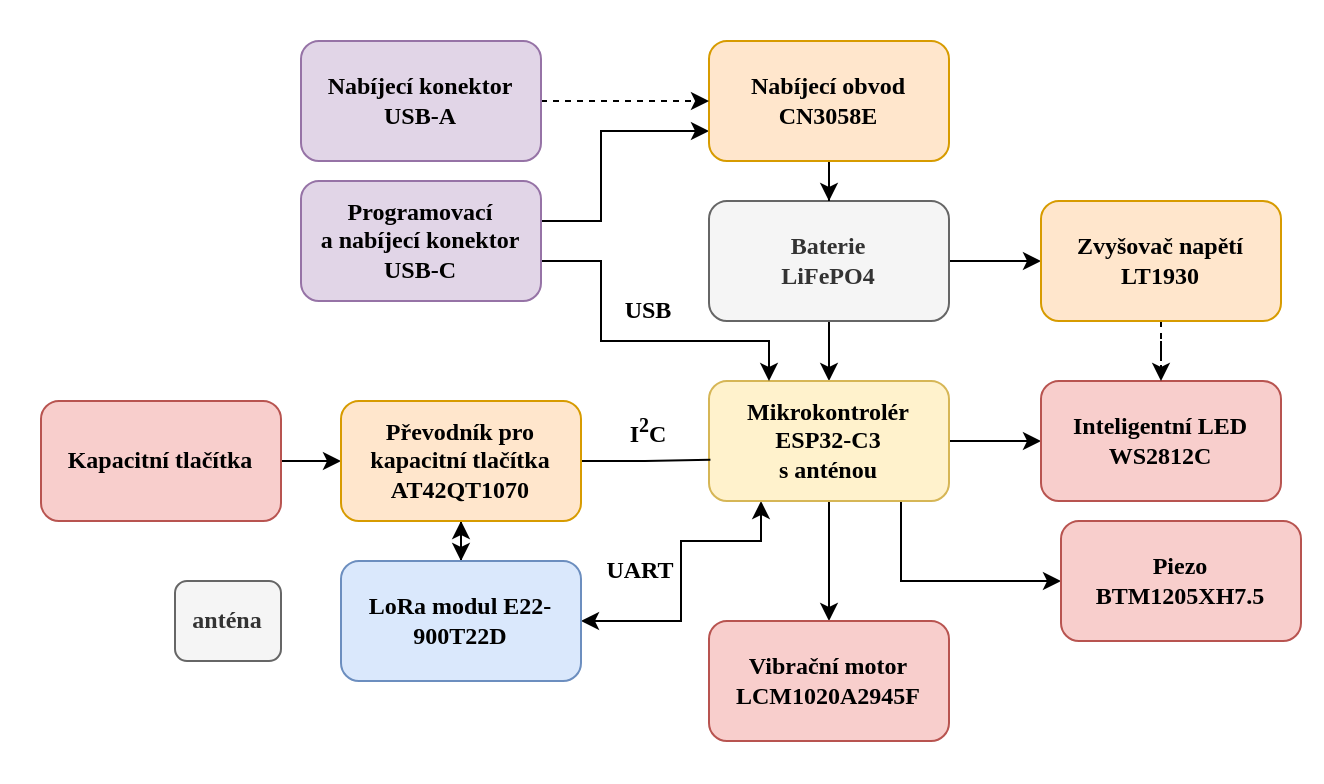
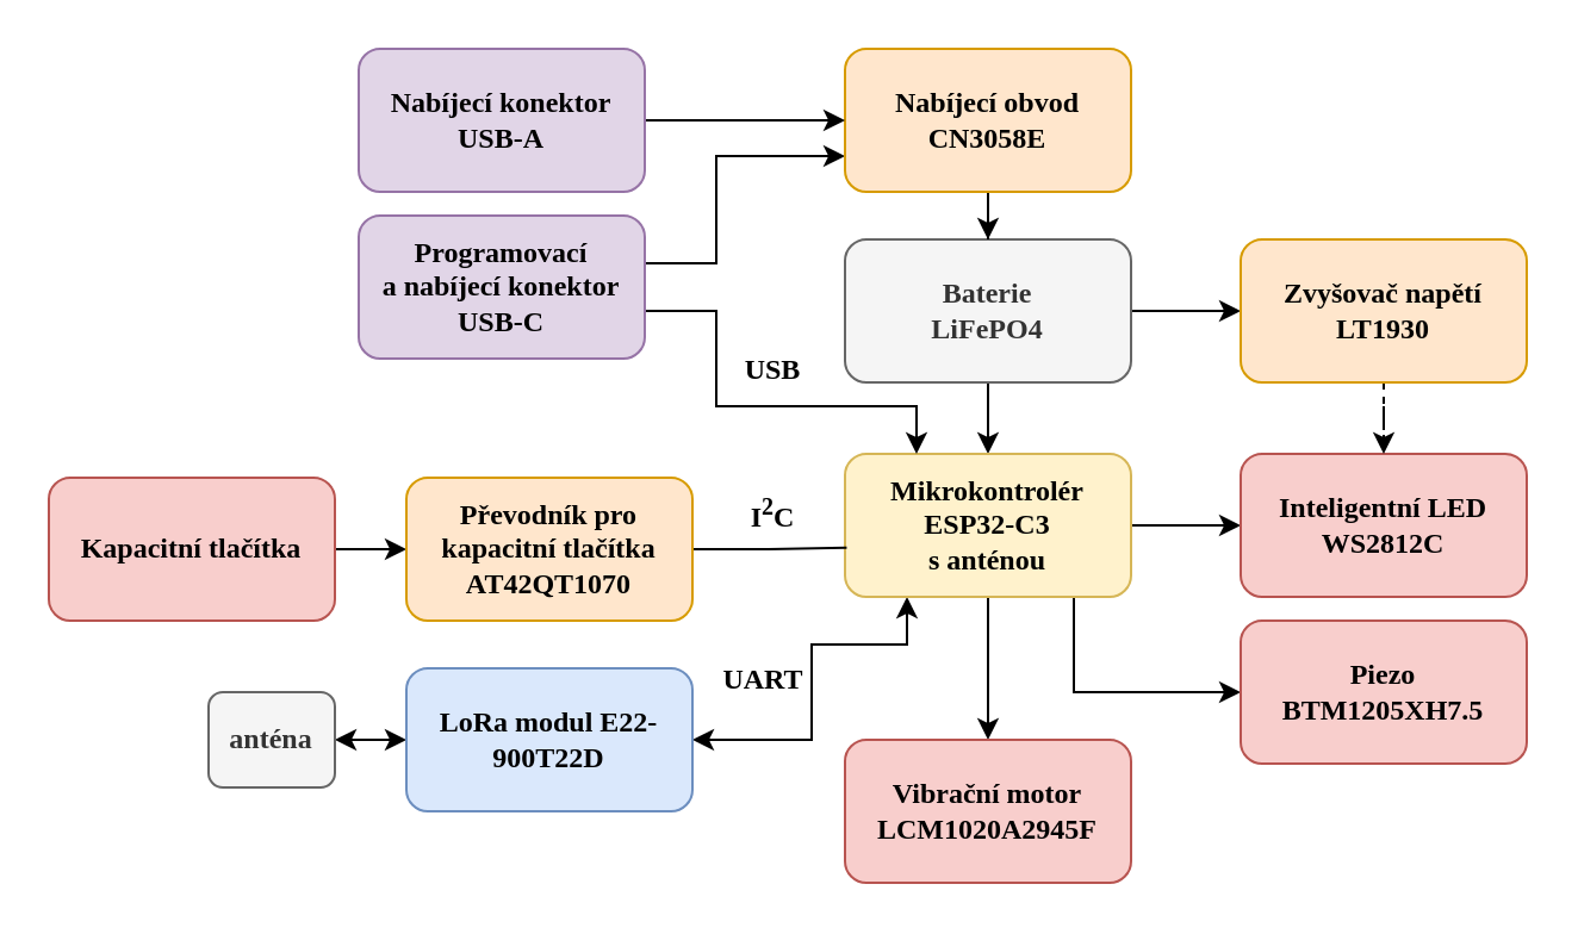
  <mxCell id="0" />
  <mxCell id="1" parent="0" />
  <mxCell id="2" style="edgeStyle=orthogonalEdgeStyle;rounded=0;orthogonalLoop=1;jettySize=auto;html=1;entryX=0.5;entryY=0;entryDx=0;entryDy=0;fontFamily=Times New Roman;" parent="1" source="4" target="9" edge="1"><mxGeometry relative="1" as="geometry"><mxPoint x="414" y="110" as="targetPoint" /></mxGeometry></mxCell>
  <mxCell id="3" style="edgeStyle=orthogonalEdgeStyle;rounded=0;orthogonalLoop=1;jettySize=auto;html=1;entryX=0;entryY=0.5;entryDx=0;entryDy=0;fontFamily=Times New Roman;" parent="1" source="4" target="26" edge="1"><mxGeometry relative="1" as="geometry" /></mxCell>
  <mxCell id="4" value="&lt;div&gt;Baterie&lt;/div&gt;&lt;div&gt;LiFePO4&lt;br&gt;&lt;/div&gt;" style="rounded=1;whiteSpace=wrap;html=1;fontStyle=1;fillColor=#f5f5f5;fontColor=#333333;strokeColor=#666666;fontFamily=Times New Roman;" parent="1" vertex="1"><mxGeometry x="354" y="100" width="120" height="60" as="geometry" /></mxCell>
  <mxCell id="5" style="edgeStyle=orthogonalEdgeStyle;rounded=0;orthogonalLoop=1;jettySize=auto;html=1;entryX=0;entryY=0.5;entryDx=0;entryDy=0;fontFamily=Times New Roman;" parent="1" source="9" target="14" edge="1"><mxGeometry relative="1" as="geometry" /></mxCell>
  <mxCell id="6" style="edgeStyle=orthogonalEdgeStyle;rounded=0;orthogonalLoop=1;jettySize=auto;html=1;entryX=0;entryY=0.5;entryDx=0;entryDy=0;fontFamily=Times New Roman;" parent="1" source="9" target="15" edge="1"><mxGeometry relative="1" as="geometry"><Array as="points"><mxPoint x="450" y="290" /></Array></mxGeometry></mxCell>
  <mxCell id="7" style="edgeStyle=orthogonalEdgeStyle;rounded=0;orthogonalLoop=1;jettySize=auto;html=1;fontFamily=Times New Roman;" parent="1" source="9" target="22" edge="1"><mxGeometry relative="1" as="geometry" /></mxCell>
  <mxCell id="8" style="edgeStyle=orthogonalEdgeStyle;rounded=0;orthogonalLoop=1;jettySize=auto;html=1;entryX=1;entryY=0.5;entryDx=0;entryDy=0;fontFamily=Times New Roman;startArrow=classic;startFill=1;" parent="1" source="9" target="11" edge="1"><mxGeometry relative="1" as="geometry"><Array as="points"><mxPoint x="380" y="270" /><mxPoint x="340" y="270" /><mxPoint x="340" y="310" /></Array></mxGeometry></mxCell>
  <mxCell id="9" value="&lt;div&gt;Mikrokontrolér ESP32-C3&lt;br&gt;&lt;/div&gt;&lt;div&gt;s anténou&lt;br&gt;&lt;/div&gt;" style="rounded=1;whiteSpace=wrap;html=1;fontStyle=1;fillColor=#fff2cc;strokeColor=#d6b656;fontFamily=Times New Roman;" parent="1" vertex="1"><mxGeometry x="354" y="190" width="120" height="60" as="geometry" /></mxCell>
- <mxCell id="10" style="edgeStyle=orthogonalEdgeStyle;rounded=0;orthogonalLoop=1;jettySize=auto;html=1;fontFamily=Times New Roman;startArrow=classic;startFill=1;" parent="1" source="11" target="24" edge="1"><mxGeometry relative="1" as="geometry" /></mxCell>
+ <mxCell id="10" style="edgeStyle=orthogonalEdgeStyle;rounded=0;orthogonalLoop=1;jettySize=auto;html=1;entryX=1;entryY=0.5;entryDx=0;entryDy=0;fontFamily=Times New Roman;startArrow=classic;startFill=1;" parent="1" source="11" target="21" edge="1"><mxGeometry relative="1" as="geometry" /></mxCell>
  <mxCell id="11" value="LoRa modul E22-900T22D" style="rounded=1;whiteSpace=wrap;html=1;fontStyle=1;fillColor=#dae8fc;strokeColor=#6c8ebf;fontFamily=Times New Roman;" parent="1" vertex="1"><mxGeometry x="170" y="280" width="120" height="60" as="geometry" /></mxCell>
  <mxCell id="12" style="edgeStyle=orthogonalEdgeStyle;rounded=0;orthogonalLoop=1;jettySize=auto;html=1;entryX=0;entryY=0.5;entryDx=0;entryDy=0;fontFamily=Times New Roman;" parent="1" source="13" target="24" edge="1"><mxGeometry relative="1" as="geometry" /></mxCell>
  <mxCell id="13" value="&lt;div&gt;Kapacitní tlačítka&lt;/div&gt;" style="rounded=1;whiteSpace=wrap;html=1;fontStyle=1;fillColor=#f8cecc;strokeColor=#b85450;fontFamily=Times New Roman;" parent="1" vertex="1"><mxGeometry x="20" y="200" width="120" height="60" as="geometry" /></mxCell>
  <mxCell id="14" value="&lt;div&gt;Inteligentní LED &lt;br&gt;&lt;/div&gt;&lt;div&gt;WS2812C&lt;br&gt;&lt;/div&gt;" style="rounded=1;whiteSpace=wrap;html=1;fontStyle=1;fillColor=#f8cecc;strokeColor=#b85450;fontFamily=Times New Roman;" parent="1" vertex="1"><mxGeometry x="520" y="190" width="120" height="60" as="geometry" /></mxCell>
- <mxCell id="15" value="&lt;div&gt;Piezo &lt;br&gt;&lt;/div&gt;&lt;div&gt;BTM1205XH7.5&lt;/div&gt;" style="rounded=1;whiteSpace=wrap;html=1;fontStyle=1;fillColor=#f8cecc;strokeColor=#b85450;fontFamily=Times New Roman;" parent="1" vertex="1"><mxGeometry x="530" y="260" width="120" height="60" as="geometry" /></mxCell>
+ <mxCell id="15" value="&lt;div&gt;Piezo &lt;br&gt;&lt;/div&gt;&lt;div&gt;BTM1205XH7.5&lt;/div&gt;" style="rounded=1;whiteSpace=wrap;html=1;fontStyle=1;fillColor=#f8cecc;strokeColor=#b85450;fontFamily=Times New Roman;" parent="1" vertex="1"><mxGeometry x="520" y="260" width="120" height="60" as="geometry" /></mxCell>
  <mxCell id="16" style="edgeStyle=orthogonalEdgeStyle;rounded=0;orthogonalLoop=1;jettySize=auto;html=1;entryX=0;entryY=0.75;entryDx=0;entryDy=0;fontFamily=Times New Roman;" parent="1" source="18" target="20" edge="1"><mxGeometry relative="1" as="geometry"><Array as="points"><mxPoint x="300" y="110" /><mxPoint x="300" y="65" /></Array></mxGeometry></mxCell>
  <mxCell id="17" style="edgeStyle=orthogonalEdgeStyle;rounded=0;orthogonalLoop=1;jettySize=auto;html=1;entryX=0.25;entryY=0;entryDx=0;entryDy=0;fontFamily=Times New Roman;" parent="1" source="18" target="9" edge="1"><mxGeometry relative="1" as="geometry"><Array as="points"><mxPoint x="300" y="130" /><mxPoint x="300" y="170" /><mxPoint x="384" y="170" /></Array></mxGeometry></mxCell>
  <mxCell id="18" value="&lt;div&gt;Programovací &lt;br&gt;&lt;/div&gt;&lt;div&gt;a nabíjecí konektor&lt;/div&gt;&lt;div&gt;USB-C&lt;br&gt;&lt;/div&gt;" style="rounded=1;whiteSpace=wrap;html=1;fontStyle=1;fillColor=#e1d5e7;strokeColor=#9673a6;fontFamily=Times New Roman;" parent="1" vertex="1"><mxGeometry x="150" y="90" width="120" height="60" as="geometry" /></mxCell>
  <mxCell id="19" style="edgeStyle=orthogonalEdgeStyle;rounded=0;orthogonalLoop=1;jettySize=auto;html=1;entryX=0.5;entryY=0;entryDx=0;entryDy=0;fontFamily=Times New Roman;" parent="1" source="20" target="4" edge="1"><mxGeometry relative="1" as="geometry" /></mxCell>
  <mxCell id="20" value="&lt;div&gt;Nabíjecí obvod&lt;/div&gt;&lt;div&gt;CN3058E&lt;/div&gt;" style="rounded=1;whiteSpace=wrap;html=1;fontStyle=1;fillColor=#ffe6cc;strokeColor=#d79b00;fontFamily=Times New Roman;" parent="1" vertex="1"><mxGeometry x="354" y="20" width="120" height="60" as="geometry" /></mxCell>
  <mxCell id="21" value="anténa" style="rounded=1;whiteSpace=wrap;html=1;fontStyle=1;fillColor=#f5f5f5;fontColor=#333333;strokeColor=#666666;fontFamily=Times New Roman;" parent="1" vertex="1"><mxGeometry x="87" y="290" width="53" height="40" as="geometry" /></mxCell>
  <mxCell id="22" value="Vibrační motor LCM1020A2945F" style="rounded=1;whiteSpace=wrap;html=1;fontStyle=1;fillColor=#f8cecc;strokeColor=#b85450;fontFamily=Times New Roman;" parent="1" vertex="1"><mxGeometry x="354" y="310" width="120" height="60" as="geometry" /></mxCell>
  <mxCell id="23" style="edgeStyle=orthogonalEdgeStyle;rounded=0;orthogonalLoop=1;jettySize=auto;html=1;entryX=0.006;entryY=0.656;entryDx=0;entryDy=0;entryPerimeter=0;fontFamily=Times New Roman;endArrow=none;" parent="1" source="24" target="9" edge="1"><mxGeometry relative="1" as="geometry"><mxPoint x="350" y="230" as="targetPoint" /></mxGeometry></mxCell>
  <mxCell id="24" value="&lt;div&gt;Převodník pro &lt;br&gt;&lt;/div&gt;&lt;div&gt;kapacitní tlačítka&lt;/div&gt;&lt;div&gt;AT42QT1070&lt;br&gt;&lt;/div&gt;" style="rounded=1;whiteSpace=wrap;html=1;fontStyle=1;fillColor=#ffe6cc;strokeColor=#d79b00;fontFamily=Times New Roman;" parent="1" vertex="1"><mxGeometry x="170" y="200" width="120" height="60" as="geometry" /></mxCell>
  <mxCell id="25" style="edgeStyle=orthogonalEdgeStyle;rounded=0;orthogonalLoop=1;jettySize=auto;html=1;entryX=0.5;entryY=0;entryDx=0;entryDy=0;fontFamily=Times New Roman;dashed=1;" parent="1" source="26" target="14" edge="1"><mxGeometry relative="1" as="geometry" /></mxCell>
  <mxCell id="26" value="&lt;div&gt;Zvyšovač napětí &lt;br&gt;&lt;/div&gt;&lt;div&gt;LT1930&lt;br&gt;&lt;/div&gt;" style="rounded=1;whiteSpace=wrap;html=1;fontStyle=1;fillColor=#ffe6cc;strokeColor=#d79b00;fontFamily=Times New Roman;" parent="1" vertex="1"><mxGeometry x="520" y="100" width="120" height="60" as="geometry" /></mxCell>
- <mxCell id="27" style="edgeStyle=orthogonalEdgeStyle;rounded=0;orthogonalLoop=1;jettySize=auto;html=1;entryX=0;entryY=0.5;entryDx=0;entryDy=0;fontFamily=Times New Roman;dashed=1;" parent="1" source="28" target="20" edge="1"><mxGeometry relative="1" as="geometry" /></mxCell>
+ <mxCell id="27" style="edgeStyle=orthogonalEdgeStyle;rounded=0;orthogonalLoop=1;jettySize=auto;html=1;entryX=0;entryY=0.5;entryDx=0;entryDy=0;fontFamily=Times New Roman;" parent="1" source="28" target="20" edge="1"><mxGeometry relative="1" as="geometry" /></mxCell>
  <mxCell id="28" value="&lt;div&gt;Nabíjecí konektor&lt;/div&gt;&lt;div&gt;USB-A&lt;br&gt;&lt;/div&gt;" style="rounded=1;whiteSpace=wrap;html=1;fontStyle=1;fillColor=#e1d5e7;strokeColor=#9673a6;fontFamily=Times New Roman;" parent="1" vertex="1"><mxGeometry x="150" y="20" width="120" height="60" as="geometry" /></mxCell>
  <mxCell id="29" value="&lt;b&gt;UART&lt;/b&gt;" style="text;html=1;strokeColor=none;fillColor=none;align=center;verticalAlign=middle;whiteSpace=wrap;rounded=0;fontFamily=Times New Roman;" parent="1" vertex="1"><mxGeometry x="290" y="270" width="60" height="30" as="geometry" /></mxCell>
  <mxCell id="30" value="&lt;b&gt;I&lt;sup&gt;2&lt;/sup&gt;C&lt;/b&gt;" style="text;html=1;strokeColor=none;fillColor=none;align=center;verticalAlign=middle;whiteSpace=wrap;rounded=0;fontFamily=Times New Roman;" parent="1" vertex="1"><mxGeometry x="294" y="200" width="60" height="30" as="geometry" /></mxCell>
  <mxCell id="31" value="&lt;b&gt;USB&lt;/b&gt;" style="text;html=1;strokeColor=none;fillColor=none;align=center;verticalAlign=middle;whiteSpace=wrap;rounded=0;fontFamily=Times New Roman;" parent="1" vertex="1"><mxGeometry x="294" y="140" width="60" height="30" as="geometry" /></mxCell>
